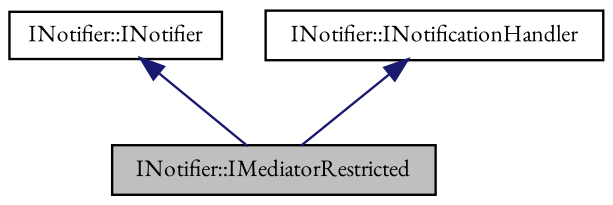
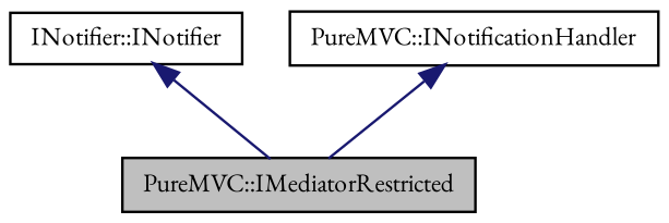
  digraph {
    fontname="EB Garamond"
    node [color=black fillcolor=white fontname="EB Garamond" fontsize=10 shape=record style=filled]
    edge [color=midnightblue dir=back fontname="EB Garamond" fontsize=10 labelfontname=FreeSans labelfontsize=10 style=solid]
-   n1 [fillcolor=grey75 fontcolor=black height=0.2 label="INotifier::IMediatorRestricted" width=0.4]
+   n1 [fillcolor=grey75 fontcolor=black height=0.2 label="PureMVC::IMediatorRestricted" width=0.4]
    n2 [height=0.2 label="INotifier::INotifier" width=0.4]
-   n3 [height=0.2 label="INotifier::INotificationHandler" width=0.4]
+   n3 [height=0.2 label="PureMVC::INotificationHandler" width=0.4]
    n2 -> n1
    n3 -> n1
  }
